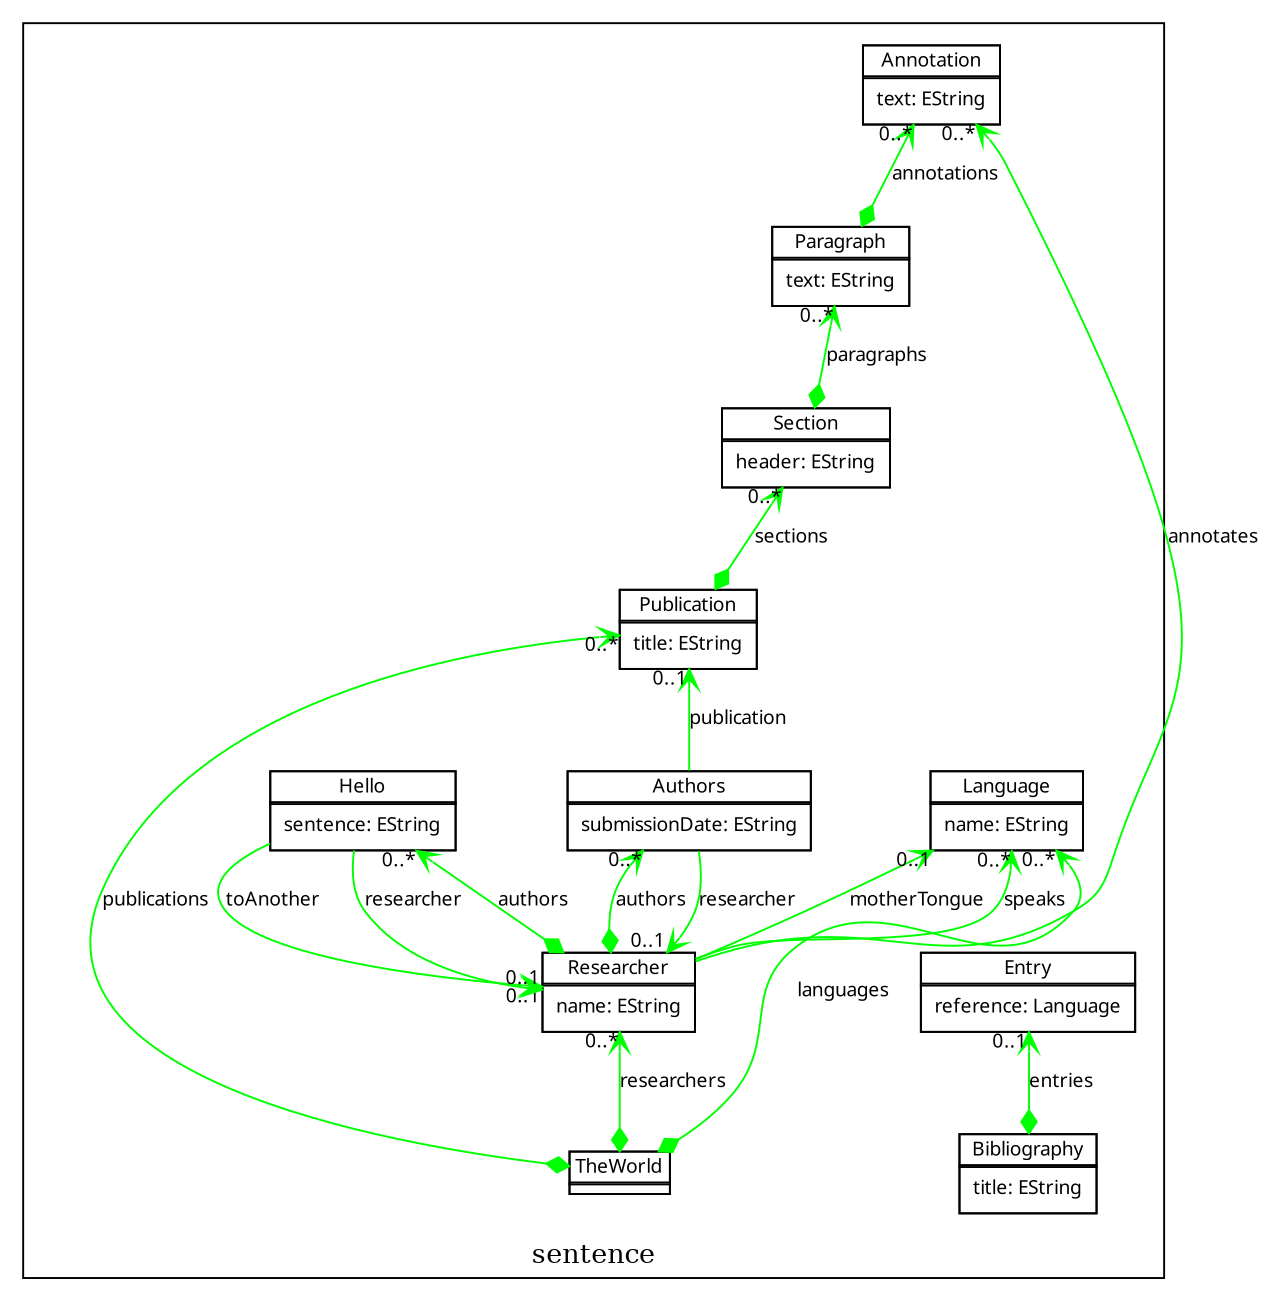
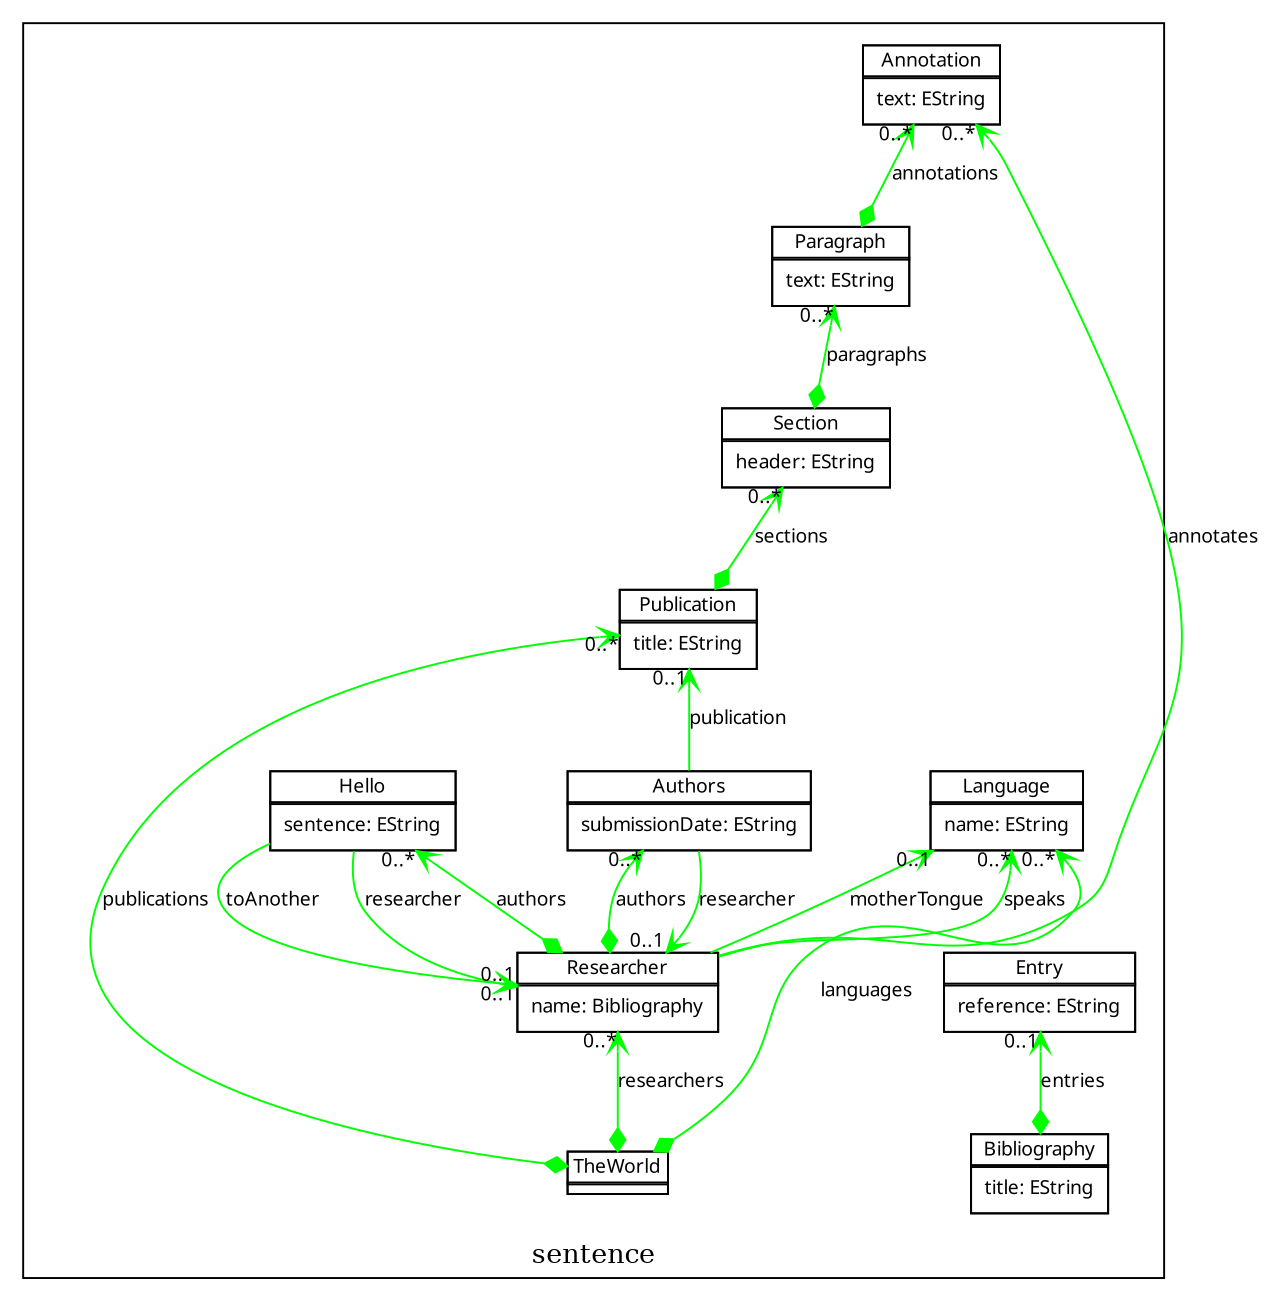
  digraph {
    labelfloat=true
    rankdir=BT
    node [fontname=Verdana fontsize=10 shape=none]
    edge [arrowhead=vee color=green fontname=Verdana fontsize=10 headlabel="0..*" headport=pid20021291 tailport=pid20021291 arrowtail=diamond dir=both]
    n1 [label=<<TABLE  cellspacing="-1" cellpadding="0" border="0" > <!-- top  --> <TR><TD port="pid15585524"><TABLE bgcolor=".0 .0 1.0" cellspacing="-1" border="1" ><TR><TD>Language</TD></TR> <TR><TD><TABLE border="0"> <!-- attr 4  --><TR><TD port="pLanguage_name" align="left">name: EString</TD></TR></TABLE></TD></TR> </TABLE> </TD></TR></TABLE>>]
    n2 [label=<<TABLE  cellspacing="-1" cellpadding="0" border="0" > <!-- top  --> <TR><TD port="pid14009391"><TABLE bgcolor=".0 .0 1.0" cellspacing="-1" border="1" ><TR><TD>Hello</TD></TR> <TR><TD><TABLE border="0"> <!-- attr 4  --><TR><TD port="pHello_sentence" align="left">sentence: EString</TD></TR></TABLE></TD></TR> </TABLE> </TD></TR></TABLE>>]
    n3 [label=<<TABLE  cellspacing="-1" cellpadding="0" border="0" > <!-- top  --> <TR><TD port="pid15463854"><TABLE bgcolor=".0 .0 1.0" cellspacing="-1" border="1" ><TR><TD>Annotation</TD></TR> <TR><TD><TABLE border="0"> <!-- attr 4  --><TR><TD port="pAnnotation_text" align="left">text: EString</TD></TR></TABLE></TD></TR> </TABLE> </TD></TR></TABLE>>]
    n4 [label=<<TABLE  cellspacing="-1" cellpadding="0" border="0" > <!-- top  --> <TR><TD port="pid20123764"><TABLE bgcolor=".0 .0 1.0" cellspacing="-1" border="1" ><TR><TD>Paragraph</TD></TR> <TR><TD><TABLE border="0"> <!-- attr 4  --><TR><TD port="pParagraph_text" align="left">text: EString</TD></TR></TABLE></TD></TR> </TABLE> </TD></TR></TABLE>>]
    n5 [label=<<TABLE  cellspacing="-1" cellpadding="0" border="0" > <!-- top  --> <TR><TD port="pid31437389"><TABLE bgcolor=".0 .0 1.0" cellspacing="-1" border="1" ><TR><TD>Section</TD></TR> <TR><TD><TABLE border="0"> <!-- attr 4  --><TR><TD port="pSection_header" align="left">header: EString</TD></TR></TABLE></TD></TR> </TABLE> </TD></TR></TABLE>>]
-   n6 [label=<<TABLE  cellspacing="-1" cellpadding="0" border="0" > <!-- top  --> <TR><TD port="pid14244"><TABLE bgcolor=".0 .0 1.0" cellspacing="-1" border="1" ><TR><TD>Entry</TD></TR> <TR><TD><TABLE border="0"> <!-- attr 4  --><TR><TD port="pEntry_reference" align="left">reference: Language</TD></TR></TABLE></TD></TR> </TABLE> </TD></TR></TABLE>>]
+   n6 [label=<<TABLE  cellspacing="-1" cellpadding="0" border="0" > <!-- top  --> <TR><TD port="pid14244"><TABLE bgcolor=".0 .0 1.0" cellspacing="-1" border="1" ><TR><TD>Entry</TD></TR> <TR><TD><TABLE border="0"> <!-- attr 4  --><TR><TD port="pEntry_reference" align="left">reference: EString</TD></TR></TABLE></TD></TR> </TABLE> </TD></TR></TABLE>>]
    n7 [label=<<TABLE  cellspacing="-1" cellpadding="0" border="0" > <!-- top  --> <TR><TD port="pid21921085"><TABLE bgcolor=".0 .0 1.0" cellspacing="-1" border="1" ><TR><TD>Bibliography</TD></TR> <TR><TD><TABLE border="0"> <!-- attr 4  --><TR><TD port="pBibliography_title" align="left">title: EString</TD></TR></TABLE></TD></TR> </TABLE> </TD></TR></TABLE>>]
    n8 [label=<<TABLE  cellspacing="-1" cellpadding="0" border="0" > <!-- top  --> <TR><TD port="pid4396069"><TABLE bgcolor=".0 .0 1.0" cellspacing="-1" border="1" ><TR><TD>Publication</TD></TR> <TR><TD><TABLE border="0"> <!-- attr 4  --><TR><TD port="pPublication_title" align="left">title: EString</TD></TR></TABLE></TD></TR> </TABLE> </TD></TR></TABLE>>]
    n9 [label=<<TABLE  cellspacing="-1" cellpadding="0" border="0" > <!-- top  --> <TR><TD port="pid24996546"><TABLE bgcolor=".0 .0 1.0" cellspacing="-1" border="1" ><TR><TD>Authors</TD></TR> <TR><TD><TABLE border="0"> <!-- attr 4  --><TR><TD port="pAuthors_submissionDate" align="left">submissionDate: EString</TD></TR></TABLE></TD></TR> </TABLE> </TD></TR></TABLE>>]
-   n10 [label=<<TABLE  cellspacing="-1" cellpadding="0" border="0" > <!-- top  --> <TR><TD port="pid20021291"><TABLE bgcolor=".0 .0 1.0" cellspacing="-1" border="1" ><TR><TD>Researcher</TD></TR> <TR><TD><TABLE border="0"> <!-- attr 4  --><TR><TD port="pResearcher_name" align="left">name: EString</TD></TR></TABLE></TD></TR> </TABLE> </TD></TR></TABLE>>]
+   n10 [label=<<TABLE  cellspacing="-1" cellpadding="0" border="0" > <!-- top  --> <TR><TD port="pid20021291"><TABLE bgcolor=".0 .0 1.0" cellspacing="-1" border="1" ><TR><TD>Researcher</TD></TR> <TR><TD><TABLE border="0"> <!-- attr 4  --><TR><TD port="pResearcher_name" align="left">name: Bibliography</TD></TR></TABLE></TD></TR> </TABLE> </TD></TR></TABLE>>]
    n11 [label=<<TABLE  cellspacing="-1" cellpadding="0" border="0" > <!-- top  --> <TR><TD port="pid1092988"><TABLE bgcolor=".0 .0 1.0" cellspacing="-1" border="1" ><TR><TD>TheWorld</TD></TR> <TR><TD></TD></TR></TABLE> </TD></TR></TABLE>>]
    subgraph cluster_1 {
      label=sentence
      n1
      n2
      n3
      n4
      n5
      n6
      n7
      n8
      n9
      n10
      n11
    }
    subgraph cluster_2 {
      label=ecore
    }
    n2 -> n10 [headlabel="0..1" label=toAnother tailport=pid14009391 arrowtail="" dir=""]
    n2 -> n10 [headlabel="0..1" label=researcher tailport=pid14009391 arrowtail="" dir=""]
    n4 -> n3 [headport=pid15463854 label=annotations tailport=pid20123764]
    n5 -> n4 [headport=pid20123764 label=paragraphs tailport=pid31437389]
    n7 -> n6 [headlabel="0..1" headport=pid14244 label=entries tailport=pid21921085]
    n8 -> n5 [headport=pid31437389 label=sections tailport=pid4396069]
    n9 -> n8 [headlabel="0..1" headport=pid4396069 label=publication tailport=pid24996546 arrowtail="" dir=""]
    n9 -> n10 [headlabel="0..1" label=researcher tailport=pid24996546 arrowtail="" dir=""]
    n10 -> n1 [headlabel="0..1" headport=pid15585524 label=motherTongue arrowtail="" dir=""]
    n10 -> n1 [headport=pid15585524 label=speaks arrowtail="" dir=""]
    n10 -> n2 [headport=pid14009391 label=authors]
    n10 -> n3 [headport=pid15463854 label=annotates arrowtail="" dir=""]
    n10 -> n9 [headport=pid24996546 label=authors]
    n11 -> n1 [headport=pid15585524 label=languages tailport=pid1092988]
    n11 -> n8 [headport=pid4396069 label=publications tailport=pid1092988]
    n11 -> n10 [label=researchers tailport=pid1092988]
  }
